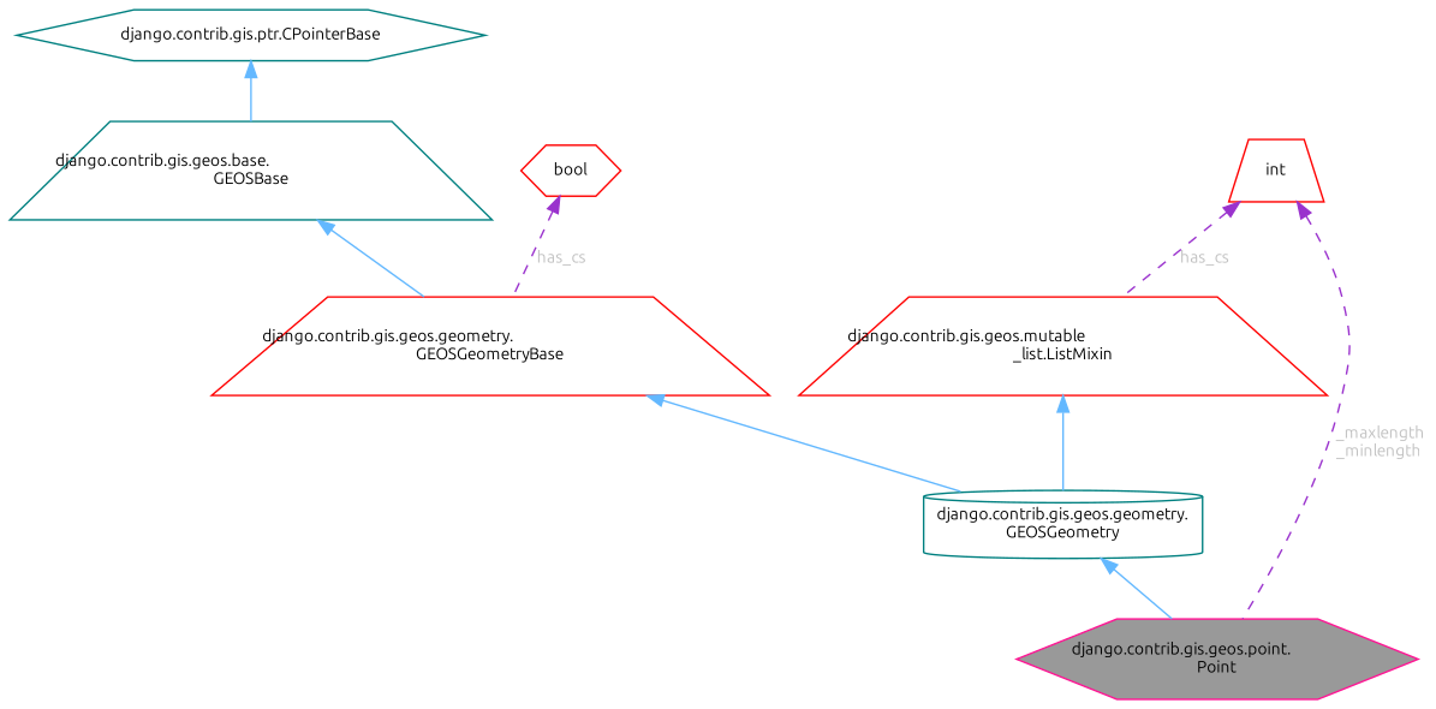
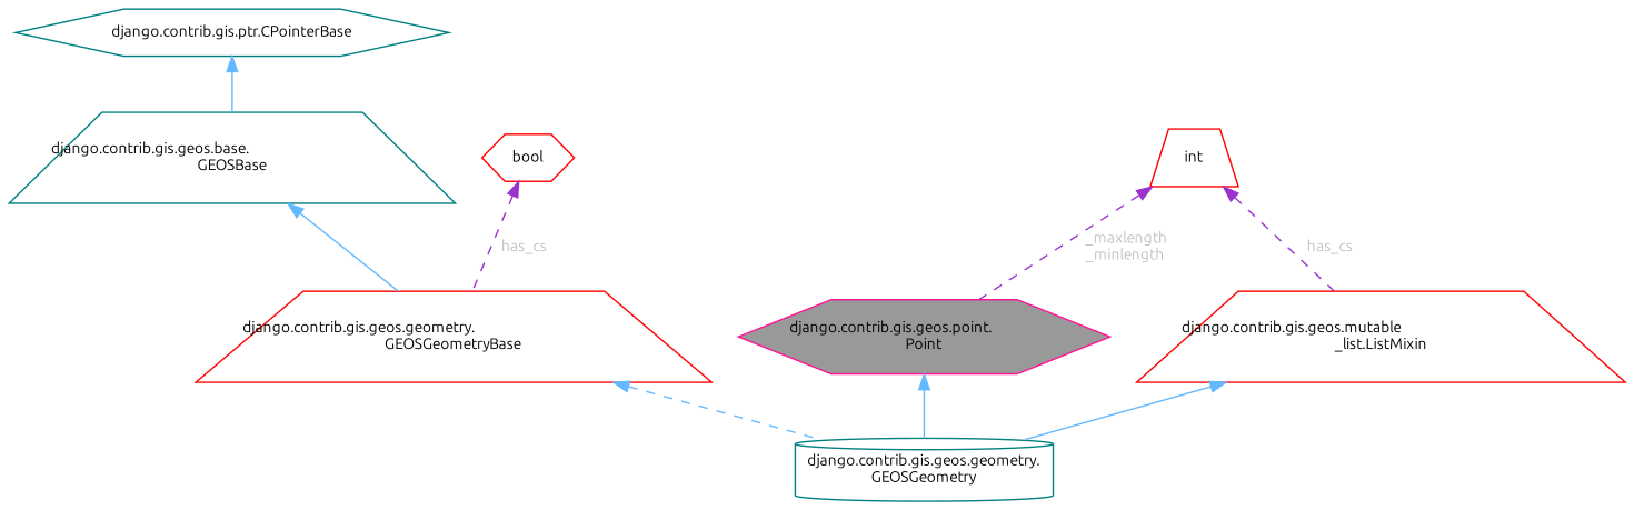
  digraph {
    fontname=Ubuntu
    rankdir=TB
    node [color=red fillcolor=white fontname=Ubuntu fontsize=10 shape=trapezium style=filled]
    edge [color=steelblue1 dir=back fontname=Ubuntu fontsize=10 labelfontname=Helvetica labelfontsize=10 style=solid]
    n1 [color=deeppink fillcolor=grey60 fontcolor=black height=0.2 label="django.contrib.gis.geos.point.\lPoint" shape=hexagon width=0.4]
    n2 [color=teal height=0.2 label="django.contrib.gis.geos.geometry.\lGEOSGeometry" shape=cylinder width=0.4]
    n3 [height=0.2 label="django.contrib.gis.geos.geometry.\lGEOSGeometryBase" width=0.4]
    n4 [color=teal height=0.2 label="django.contrib.gis.geos.base.\lGEOSBase" width=0.4]
    n5 [color=teal height=0.2 label="django.contrib.gis.ptr.CPointerBase" shape=hexagon width=0.4]
    n6 [height=0.2 label=bool shape=hexagon width=0.4]
    n7 [height=0.2 label="django.contrib.gis.geos.mutable\l_list.ListMixin" width=0.4]
    n8 [height=0.2 label=int width=0.4]
-   n2 -> n1
-   n3 -> n2
+   n1 -> n2
+   n3 -> n2 [style=dashed]
    n4 -> n3
    n5 -> n4
    n6 -> n3 [color=darkorchid3 fontcolor=grey label=" has_cs" style=dashed]
    n7 -> n2
    n8 -> n1 [color=darkorchid3 fontcolor=grey label=" _maxlength\n_minlength" style=dashed]
    n8 -> n7 [color=darkorchid3 fontcolor=grey label=" has_cs" style=dashed]
  }
